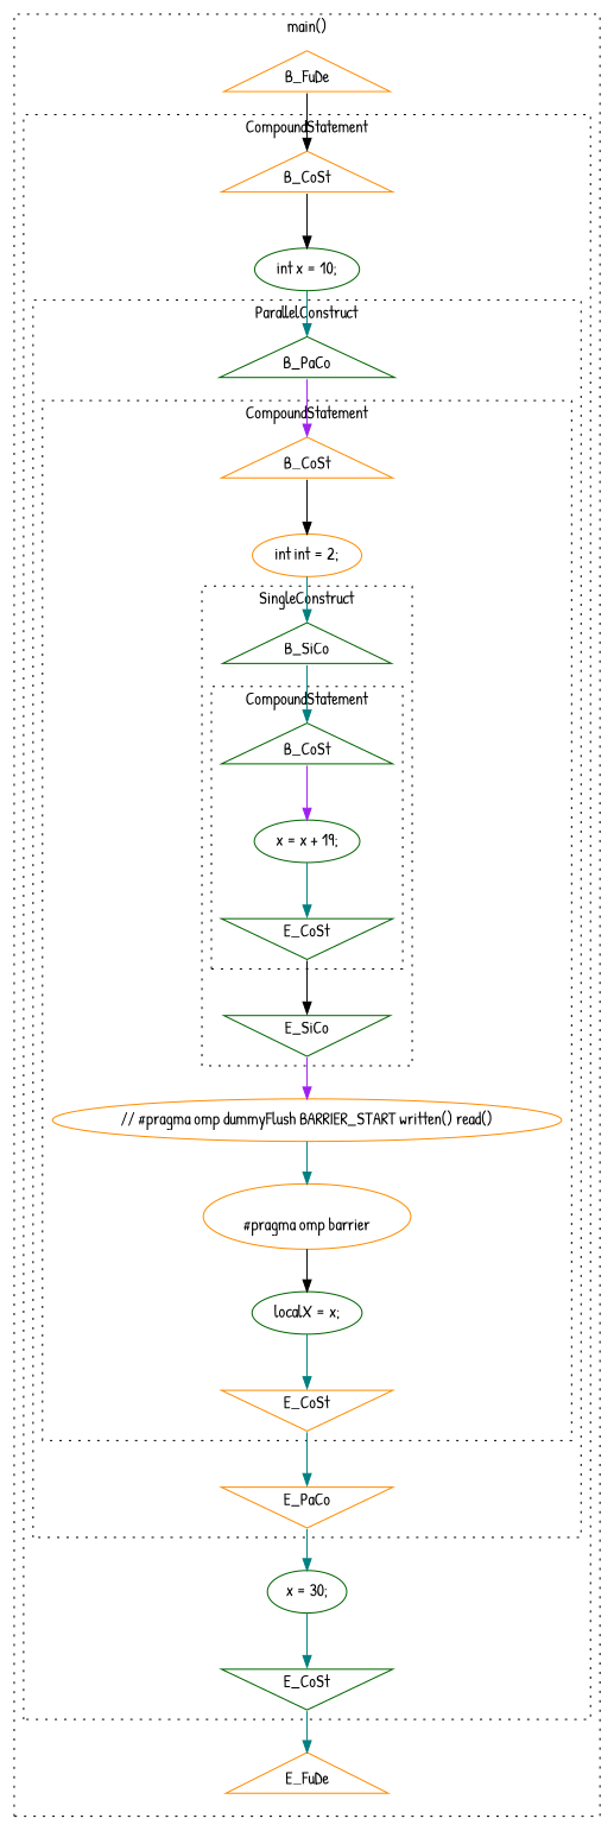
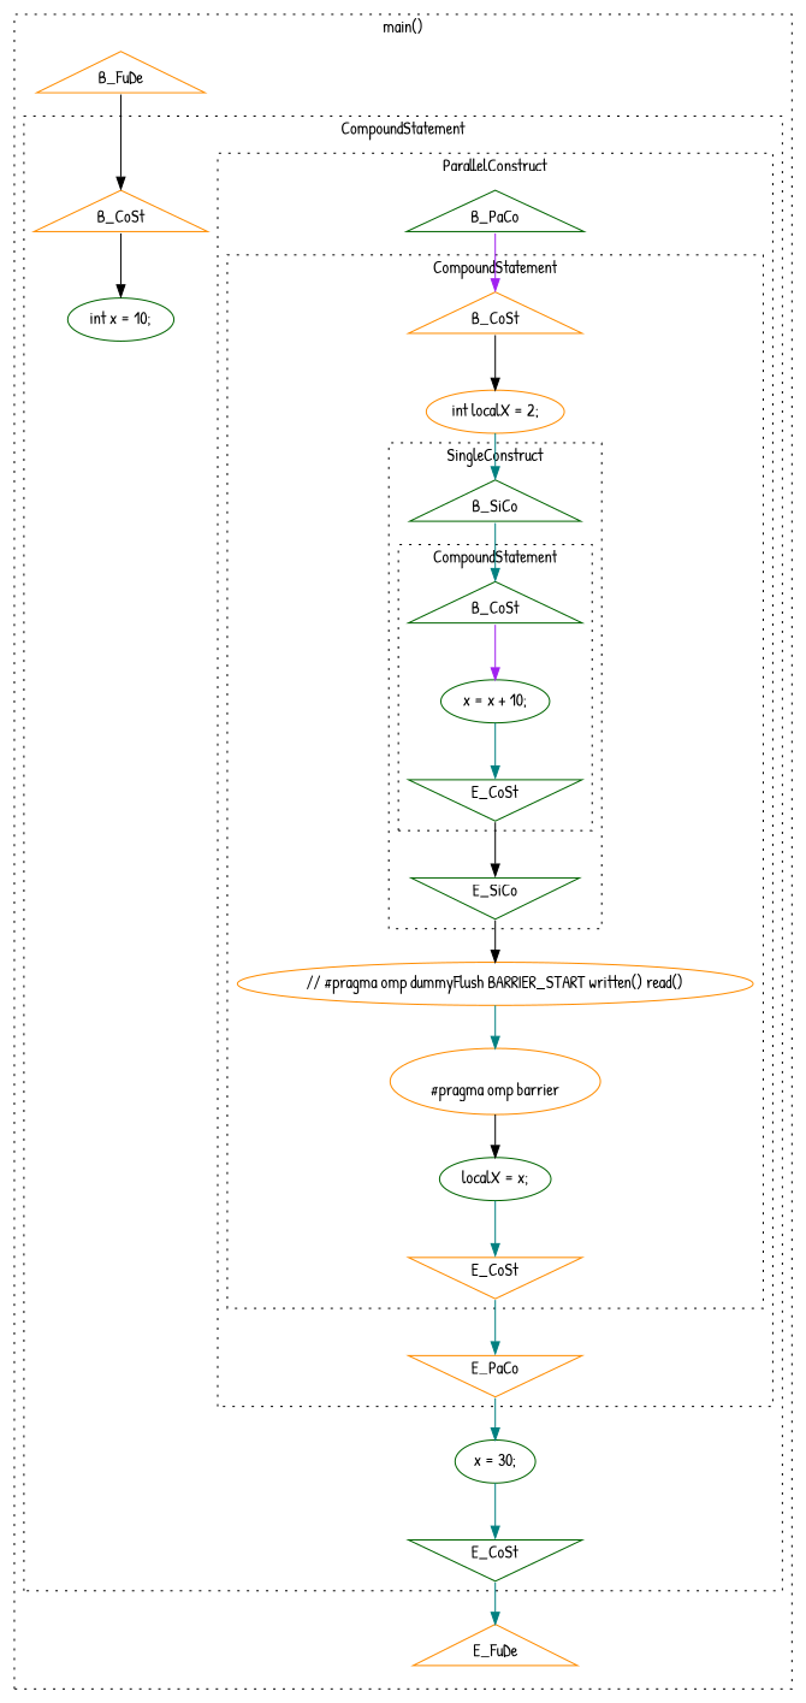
  digraph {
    compound=true
    fontname="Patrick Hand"
    node [color=darkgreen fontname="Patrick Hand"]
    edge [color=teal fontname="Patrick Hand" headport=n tailport=s weight=8]
    n1 [label=B_CoSt shape=triangle]
    n2 [label=E_CoSt shape=invtriangle]
-   n3 [label="x = x + 19;"]
+   n3 [label="x = x + 10;"]
    n4 [label=B_SiCo shape=triangle]
    n5 [label=E_SiCo shape=invtriangle]
    n6 [color=darkorange label=B_CoSt shape=triangle]
    n7 [color=darkorange label=E_CoSt shape=invtriangle]
-   n8 [color=darkorange label="int int = 2;"]
+   n8 [color=darkorange label="int localX = 2;"]
    n9 [color=darkorange label="// #pragma omp dummyFlush BARRIER_START written() read()\n"]
    n10 [color=darkorange label="\n#pragma omp barrier\n"]
    n11 [label="localX = x;"]
    n12 [label=B_PaCo shape=triangle]
    n13 [color=darkorange label=E_PaCo shape=invtriangle]
    n14 [color=darkorange label=B_CoSt shape=triangle]
    n15 [label=E_CoSt shape=invtriangle]
    n16 [label="int x = 10;"]
    n17 [label="x = 30;"]
    n18 [color=darkorange label=B_FuDe shape=triangle]
    n19 [color=darkorange label=E_FuDe shape=triangle]
    subgraph cluster_1 {
      label="main()"
      style=dotted
      n18
      n19
      subgraph cluster_2 {
        label=CompoundStatement
        style=dotted
        n14
        n15
        n16
        n17
        subgraph cluster_3 {
          label=ParallelConstruct
          style=dotted
          n12
          n13
          subgraph cluster_4 {
            label=CompoundStatement
            style=dotted
            n6
            n7
            n8
            n9
            n10
            n11
            subgraph cluster_5 {
              label=SingleConstruct
              style=dotted
              n4
              n5
              subgraph cluster_6 {
                label=CompoundStatement
                style=dotted
                n1
                n2
                n3
              }
            }
          }
        }
      }
    }
    n1 -> n3 [color=purple]
    n2 -> n5 [color=black]
    n3 -> n2
    n4 -> n1
-   n5 -> n9 [color=purple]
+   n5 -> n9 [color=black]
    n6 -> n8 [color=black]
    n7 -> n13
    n8 -> n4
    n9 -> n10
    n10 -> n11 [color=black]
    n11 -> n7
    n12 -> n6 [color=purple]
    n13 -> n17
    n14 -> n16 [color=black]
    n15 -> n19
-   n16 -> n12
    n17 -> n15
    n18 -> n14 [color=black]
  }
